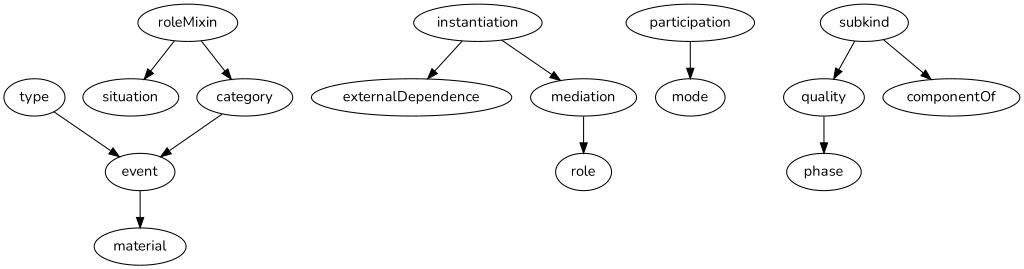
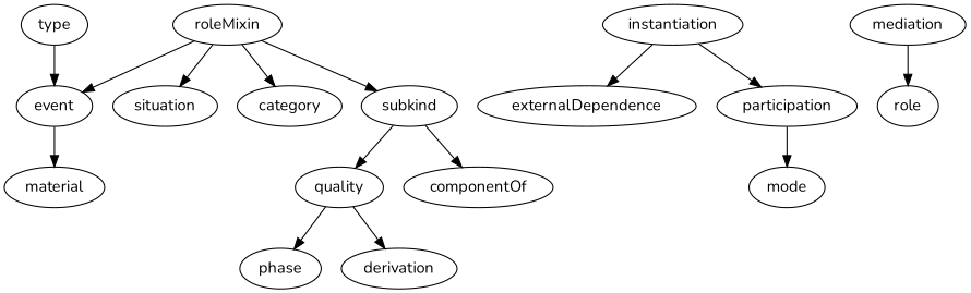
  strict digraph {
    fontname=Nunito
    node [fontname=Nunito]
    edge [fontname=Nunito]
    type
    event
    instantiation
    externalDependence
    participation
    mode
    roleMixin
    situation
    category
    subkind
    material
    quality
    componentOf
    phase
+   derivation
    mediation
    role
    type -> event
    event -> material
    instantiation -> externalDependence
-   instantiation -> mediation
+   instantiation -> participation
    participation -> mode
-   category -> event
+   roleMixin -> event
    roleMixin -> situation
    roleMixin -> category
+   roleMixin -> subkind
    subkind -> quality
    subkind -> componentOf
    quality -> phase
+   quality -> derivation
    mediation -> role
  }
